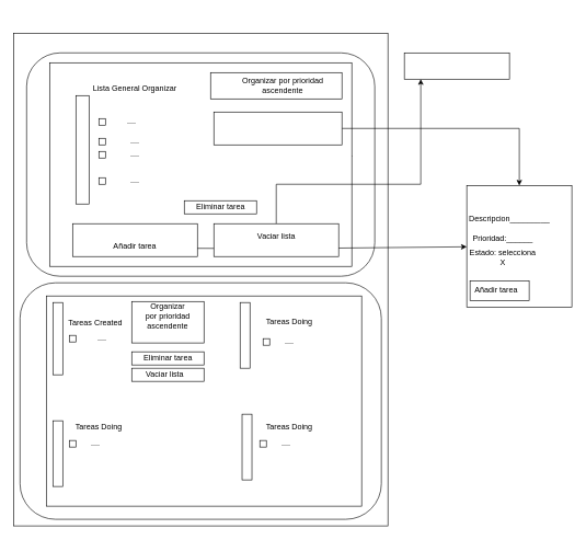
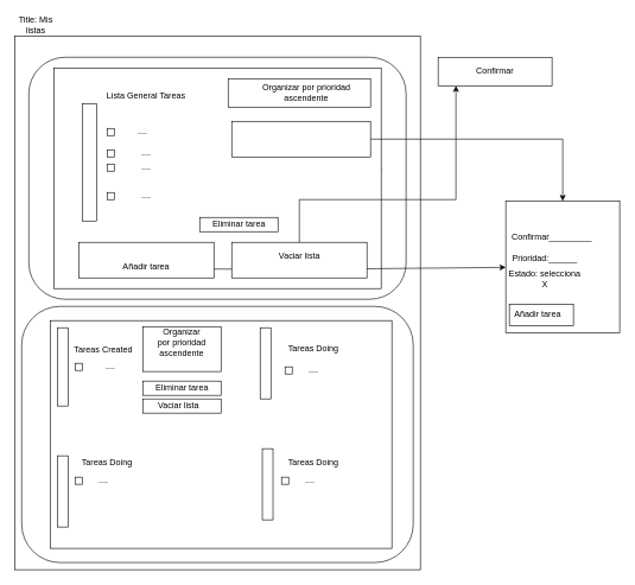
  <mxCell id="0" />
  <mxCell id="1" parent="0" />
  <mxCell id="2" value="" style="rounded=0;whiteSpace=wrap;html=1;" parent="1" vertex="1"><mxGeometry x="20" y="50" width="570" height="750" as="geometry" /></mxCell>
  <mxCell id="3" value="" style="rounded=1;whiteSpace=wrap;html=1;" parent="1" vertex="1"><mxGeometry x="40" y="80" width="530" height="340" as="geometry" /></mxCell>
  <mxCell id="4" value="" style="rounded=1;whiteSpace=wrap;html=1;" parent="1" vertex="1"><mxGeometry x="30" y="430" width="550" height="360" as="geometry" /></mxCell>
  <mxCell id="5" value="....&lt;span style=&quot;color: rgba(0 , 0 , 0 , 0) ; font-family: monospace ; font-size: 0px&quot;&gt;%3CmxGraphModel%3E%3Croot%3E%3CmxCell%20id%3D%220%22%2F%3E%3CmxCell%20id%3D%221%22%20parent%3D%220%22%2F%3E%3CmxCell%20id%3D%222%22%20value%3D%22%22%20style%3D%22rounded%3D1%3BwhiteSpace%3Dwrap%3Bhtml%3D1%3B%22%20vertex%3D%221%22%20parent%3D%221%22%3E%3CmxGeometry%20x%3D%2270%22%20y%3D%22110%22%20width%3D%22720%22%20height%3D%22280%22%20as%3D%22geometry%22%2F%3E%3C%2FmxCell%3E%3C%2Froot%3E%3C%2FmxGraphModel%3E&lt;/span&gt;" style="text;html=1;strokeColor=none;fillColor=none;align=center;verticalAlign=middle;whiteSpace=wrap;rounded=0;" parent="1" vertex="1"><mxGeometry x="500" y="220" width="60" height="30" as="geometry" /></mxCell>
  <mxCell id="6" value="....&lt;span style=&quot;color: rgba(0 , 0 , 0 , 0) ; font-family: monospace ; font-size: 0px&quot;&gt;%3CmxGraphModel%3E%3Croot%3E%3CmxCell%20id%3D%220%22%2F%3E%3CmxCell%20id%3D%221%22%20parent%3D%220%22%2F%3E%3CmxCell%20id%3D%222%22%20value%3D%22%22%20style%3D%22rounded%3D1%3BwhiteSpace%3Dwrap%3Bhtml%3D1%3B%22%20vertex%3D%221%22%20parent%3D%221%22%3E%3CmxGeometry%20x%3D%2270%22%20y%3D%22110%22%20width%3D%22720%22%20height%3D%22280%22%20as%3D%22geometry%22%2F%3E%3C%2FmxCell%3E%3C%2Froot%3E%3C%2FmxGraphModel%3E&lt;/span&gt;" style="text;html=1;strokeColor=none;fillColor=none;align=center;verticalAlign=middle;whiteSpace=wrap;rounded=0;" parent="1" vertex="1"><mxGeometry x="420" y="120" width="60" height="30" as="geometry" /></mxCell>
  <mxCell id="7" value="" style="rounded=0;whiteSpace=wrap;html=1;" parent="1" vertex="1"><mxGeometry x="75" y="95" width="460" height="310" as="geometry" /></mxCell>
- <mxCell id="8" value="Lista General Organizar" style="text;html=1;strokeColor=none;fillColor=none;align=center;verticalAlign=middle;whiteSpace=wrap;rounded=0;" parent="1" vertex="1"><mxGeometry x="115" y="105" width="180" height="60" as="geometry" /></mxCell>
+ <mxCell id="8" value="Lista General Tareas" style="text;html=1;strokeColor=none;fillColor=none;align=center;verticalAlign=middle;whiteSpace=wrap;rounded=0;" parent="1" vertex="1"><mxGeometry x="115" y="105" width="180" height="60" as="geometry" /></mxCell>
  <mxCell id="9" value="Añadir tarea" style="text;html=1;strokeColor=none;fillColor=none;align=center;verticalAlign=middle;whiteSpace=wrap;rounded=0;" parent="1" vertex="1"><mxGeometry x="140" y="340" width="110" height="30" as="geometry" /></mxCell>
  <mxCell id="10" value="....&lt;span style=&quot;color: rgba(0 , 0 , 0 , 0) ; font-family: monospace ; font-size: 0px&quot;&gt;%3CmxGraphModel%3E%3Croot%3E%3CmxCell%20id%3D%220%22%2F%3E%3CmxCell%20id%3D%221%22%20parent%3D%220%22%2F%3E%3CmxCell%20id%3D%222%22%20value%3D%22%22%20style%3D%22rounded%3D1%3BwhiteSpace%3Dwrap%3Bhtml%3D1%3B%22%20vertex%3D%221%22%20parent%3D%221%22%3E%3CmxGeometry%20x%3D%2270%22%20y%3D%22110%22%20width%3D%22720%22%20height%3D%22280%22%20as%3D%22geometry%22%2F%3E%3C%2FmxCell%3E%3C%2Froot%3E%3C%2FmxGraphModel%3E&lt;/span&gt;" style="text;html=1;strokeColor=none;fillColor=none;align=center;verticalAlign=middle;whiteSpace=wrap;rounded=0;" parent="1" vertex="1"><mxGeometry x="175" y="260" width="60" height="30" as="geometry" /></mxCell>
  <mxCell id="11" value="....&lt;span style=&quot;color: rgba(0 , 0 , 0 , 0) ; font-family: monospace ; font-size: 0px&quot;&gt;%3CmxGraphModel%3E%3Croot%3E%3CmxCell%20id%3D%220%22%2F%3E%3CmxCell%20id%3D%221%22%20parent%3D%220%22%2F%3E%3CmxCell%20id%3D%222%22%20value%3D%22%22%20style%3D%22rounded%3D1%3BwhiteSpace%3Dwrap%3Bhtml%3D1%3B%22%20vertex%3D%221%22%20parent%3D%221%22%3E%3CmxGeometry%20x%3D%2270%22%20y%3D%22110%22%20width%3D%22720%22%20height%3D%22280%22%20as%3D%22geometry%22%2F%3E%3C%2FmxCell%3E%3C%2Froot%3E%3C%2FmxGraphModel%3E&lt;/span&gt;" style="text;html=1;strokeColor=none;fillColor=none;align=center;verticalAlign=middle;whiteSpace=wrap;rounded=0;" parent="1" vertex="1"><mxGeometry x="175" y="220" width="60" height="30" as="geometry" /></mxCell>
  <mxCell id="12" value="....&lt;span style=&quot;color: rgba(0 , 0 , 0 , 0) ; font-family: monospace ; font-size: 0px&quot;&gt;%3CmxGraphModel%3E%3Croot%3E%3CmxCell%20id%3D%220%22%2F%3E%3CmxCell%20id%3D%221%22%20parent%3D%220%22%2F%3E%3CmxCell%20id%3D%222%22%20value%3D%22%22%20style%3D%22rounded%3D1%3BwhiteSpace%3Dwrap%3Bhtml%3D1%3B%22%20vertex%3D%221%22%20parent%3D%221%22%3E%3CmxGeometry%20x%3D%2270%22%20y%3D%22110%22%20width%3D%22720%22%20height%3D%22280%22%20as%3D%22geometry%22%2F%3E%3C%2FmxCell%3E%3C%2Froot%3E%3C%2FmxGraphModel%3E&lt;/span&gt;" style="text;html=1;strokeColor=none;fillColor=none;align=center;verticalAlign=middle;whiteSpace=wrap;rounded=0;" parent="1" vertex="1"><mxGeometry x="170" y="170" width="60" height="30" as="geometry" /></mxCell>
  <mxCell id="13" value="" style="rounded=0;whiteSpace=wrap;html=1;" parent="1" vertex="1"><mxGeometry x="320" y="110" width="200" height="40" as="geometry" /></mxCell>
  <mxCell id="14" value="Organizar por prioridad ascendente" style="text;html=1;strokeColor=none;fillColor=none;align=center;verticalAlign=middle;whiteSpace=wrap;rounded=0;" parent="1" vertex="1"><mxGeometry x="360" y="115" width="140" height="30" as="geometry" /></mxCell>
  <mxCell id="15" value="" style="rounded=0;whiteSpace=wrap;html=1;" parent="1" vertex="1"><mxGeometry x="70" y="450" width="480" height="320" as="geometry" /></mxCell>
  <mxCell id="16" value="Tareas Created" style="text;html=1;strokeColor=none;fillColor=none;align=center;verticalAlign=middle;whiteSpace=wrap;rounded=0;" parent="1" vertex="1"><mxGeometry x="95" y="461.54" width="100" height="60" as="geometry" /></mxCell>
  <mxCell id="17" value="Tareas Doing" style="text;html=1;strokeColor=none;fillColor=none;align=center;verticalAlign=middle;whiteSpace=wrap;rounded=0;" parent="1" vertex="1"><mxGeometry x="100" y="620" width="100" height="60" as="geometry" /></mxCell>
  <mxCell id="18" value="Tareas Doing" style="text;html=1;strokeColor=none;fillColor=none;align=center;verticalAlign=middle;whiteSpace=wrap;rounded=0;" parent="1" vertex="1"><mxGeometry x="390" y="460" width="100" height="60" as="geometry" /></mxCell>
  <mxCell id="19" value="Tareas Doing" style="text;html=1;strokeColor=none;fillColor=none;align=center;verticalAlign=middle;whiteSpace=wrap;rounded=0;" parent="1" vertex="1"><mxGeometry x="390" y="620" width="100" height="60" as="geometry" /></mxCell>
  <mxCell id="20" value="" style="rounded=0;whiteSpace=wrap;html=1;" parent="1" vertex="1"><mxGeometry x="110" y="340" width="190" height="50" as="geometry" /></mxCell>
  <mxCell id="21" value="" style="endArrow=classic;html=1;rounded=0;exitX=1;exitY=0.75;exitDx=0;exitDy=0;" parent="1" source="20" target="22" edge="1"><mxGeometry width="50" height="50" relative="1" as="geometry"><mxPoint x="360" y="410" as="sourcePoint" /><mxPoint x="650" y="300" as="targetPoint" /><Array as="points"><mxPoint x="430" y="378" /></Array></mxGeometry></mxCell>
  <mxCell id="22" value="" style="rounded=0;whiteSpace=wrap;html=1;" parent="1" vertex="1"><mxGeometry x="710" y="281.91" width="160" height="185" as="geometry" /></mxCell>
  <mxCell id="23" value="" style="rounded=0;whiteSpace=wrap;html=1;" parent="1" vertex="1"><mxGeometry x="715" y="426.91" width="90" height="30" as="geometry" /></mxCell>
  <mxCell id="24" value="Añadir tarea" style="text;html=1;strokeColor=none;fillColor=none;align=center;verticalAlign=middle;whiteSpace=wrap;rounded=0;" parent="1" vertex="1"><mxGeometry x="700" y="426.91" width="110" height="30" as="geometry" /></mxCell>
  <mxCell id="25" value="Prioridad:______" style="text;html=1;strokeColor=none;fillColor=none;align=center;verticalAlign=middle;whiteSpace=wrap;rounded=0;" parent="1" vertex="1"><mxGeometry x="710" y="346.91" width="110" height="30" as="geometry" /></mxCell>
  <mxCell id="26" style="edgeStyle=orthogonalEdgeStyle;rounded=0;orthogonalLoop=1;jettySize=auto;html=1;exitX=0.5;exitY=1;exitDx=0;exitDy=0;" parent="1" source="22" target="22" edge="1"><mxGeometry relative="1" as="geometry" /></mxCell>
- <mxCell id="27" value="Descripcion_________" style="text;html=1;strokeColor=none;fillColor=none;align=center;verticalAlign=middle;whiteSpace=wrap;rounded=0;" parent="1" vertex="1"><mxGeometry x="720" y="316.91" width="110" height="30" as="geometry" /></mxCell>
+ <mxCell id="27" value="Confirmar_________" style="text;html=1;strokeColor=none;fillColor=none;align=center;verticalAlign=middle;whiteSpace=wrap;rounded=0;" parent="1" vertex="1"><mxGeometry x="720" y="316.91" width="110" height="30" as="geometry" /></mxCell>
  <mxCell id="28" value="Estado: selecciona X" style="text;html=1;strokeColor=none;fillColor=none;align=center;verticalAlign=middle;whiteSpace=wrap;rounded=0;" parent="1" vertex="1"><mxGeometry x="710" y="376.91" width="110" height="30" as="geometry" /></mxCell>
+ <mxCell id="29" value="Title: Mis listas" style="text;html=1;strokeColor=none;fillColor=none;align=center;verticalAlign=middle;whiteSpace=wrap;rounded=0;" parent="1" vertex="1"><mxGeometry x="20" y="20" width="60" height="30" as="geometry" /></mxCell>
  <mxCell id="30" value="" style="rounded=0;whiteSpace=wrap;html=1;" parent="1" vertex="1"><mxGeometry x="280" y="305" width="110" height="20" as="geometry" /></mxCell>
  <mxCell id="31" value="Añadir tarea" style="text;html=1;strokeColor=none;fillColor=none;align=center;verticalAlign=middle;whiteSpace=wrap;rounded=0;" parent="1" vertex="1"><mxGeometry x="150" y="360" width="110" height="30" as="geometry" /></mxCell>
  <mxCell id="32" value="Eliminar tarea" style="text;html=1;strokeColor=none;fillColor=none;align=center;verticalAlign=middle;whiteSpace=wrap;rounded=0;" parent="1" vertex="1"><mxGeometry x="292.5" y="300" width="85" height="30" as="geometry" /></mxCell>
  <mxCell id="33" value="" style="whiteSpace=wrap;html=1;aspect=fixed;" parent="1" vertex="1"><mxGeometry x="150" y="180" width="10" height="10" as="geometry" /></mxCell>
  <mxCell id="34" value="" style="whiteSpace=wrap;html=1;aspect=fixed;" parent="1" vertex="1"><mxGeometry x="150" y="230" width="10" height="10" as="geometry" /></mxCell>
  <mxCell id="35" value="" style="whiteSpace=wrap;html=1;aspect=fixed;" parent="1" vertex="1"><mxGeometry x="150" y="270" width="10" height="10" as="geometry" /></mxCell>
  <mxCell id="36" style="edgeStyle=orthogonalEdgeStyle;rounded=0;orthogonalLoop=1;jettySize=auto;html=1;" parent="1" source="37" target="22" edge="1"><mxGeometry relative="1" as="geometry" /></mxCell>
  <mxCell id="37" value="" style="rounded=0;whiteSpace=wrap;html=1;" parent="1" vertex="1"><mxGeometry x="325" y="170" width="195" height="50" as="geometry" /></mxCell>
  <mxCell id="38" style="edgeStyle=orthogonalEdgeStyle;rounded=0;orthogonalLoop=1;jettySize=auto;html=1;" parent="1" source="39" target="41" edge="1"><mxGeometry relative="1" as="geometry"><Array as="points"><mxPoint x="420" y="280" /><mxPoint x="640" y="280" /></Array></mxGeometry></mxCell>
  <mxCell id="39" value="" style="rounded=0;whiteSpace=wrap;html=1;" parent="1" vertex="1"><mxGeometry x="325" y="340" width="190" height="50" as="geometry" /></mxCell>
  <mxCell id="40" value="Vaciar lista" style="text;html=1;strokeColor=none;fillColor=none;align=center;verticalAlign=middle;whiteSpace=wrap;rounded=0;" parent="1" vertex="1"><mxGeometry x="377.5" y="345" width="85" height="30" as="geometry" /></mxCell>
  <mxCell id="41" value="" style="rounded=0;whiteSpace=wrap;html=1;" parent="1" vertex="1"><mxGeometry x="615" y="80" width="160" height="40" as="geometry" /></mxCell>
+ <mxCell id="42" value="Confirmar" style="text;html=1;strokeColor=none;fillColor=none;align=center;verticalAlign=middle;whiteSpace=wrap;rounded=0;" parent="1" vertex="1"><mxGeometry x="640" y="85" width="110" height="30" as="geometry" /></mxCell>
  <mxCell id="43" value="" style="whiteSpace=wrap;html=1;aspect=fixed;" parent="1" vertex="1"><mxGeometry x="150" y="210" width="10" height="10" as="geometry" /></mxCell>
  <mxCell id="44" value="....&lt;span style=&quot;color: rgba(0 , 0 , 0 , 0) ; font-family: monospace ; font-size: 0px&quot;&gt;%3CmxGraphModel%3E%3Croot%3E%3CmxCell%20id%3D%220%22%2F%3E%3CmxCell%20id%3D%221%22%20parent%3D%220%22%2F%3E%3CmxCell%20id%3D%222%22%20value%3D%22%22%20style%3D%22rounded%3D1%3BwhiteSpace%3Dwrap%3Bhtml%3D1%3B%22%20vertex%3D%221%22%20parent%3D%221%22%3E%3CmxGeometry%20x%3D%2270%22%20y%3D%22110%22%20width%3D%22720%22%20height%3D%22280%22%20as%3D%22geometry%22%2F%3E%3C%2FmxCell%3E%3C%2Froot%3E%3C%2FmxGraphModel%3E&lt;/span&gt;" style="text;html=1;strokeColor=none;fillColor=none;align=center;verticalAlign=middle;whiteSpace=wrap;rounded=0;" parent="1" vertex="1"><mxGeometry x="175" y="200" width="60" height="30" as="geometry" /></mxCell>
  <mxCell id="45" value="" style="rounded=0;whiteSpace=wrap;html=1;" parent="1" vertex="1"><mxGeometry x="115" y="145" width="20" height="165" as="geometry" /></mxCell>
  <mxCell id="46" value="" style="rounded=0;whiteSpace=wrap;html=1;" parent="1" vertex="1"><mxGeometry x="200" y="458.45" width="110" height="63.09" as="geometry" /></mxCell>
  <mxCell id="47" value="Organizar por prioridad ascendente" style="text;html=1;strokeColor=none;fillColor=none;align=center;verticalAlign=middle;whiteSpace=wrap;rounded=0;" parent="1" vertex="1"><mxGeometry x="220" y="471.91" width="70" height="18.09" as="geometry" /></mxCell>
  <mxCell id="48" value="" style="rounded=0;whiteSpace=wrap;html=1;" parent="1" vertex="1"><mxGeometry x="80" y="460" width="15" height="110" as="geometry" /></mxCell>
  <mxCell id="49" value="" style="whiteSpace=wrap;html=1;aspect=fixed;" parent="1" vertex="1"><mxGeometry x="105" y="510" width="10" height="10" as="geometry" /></mxCell>
  <mxCell id="50" value="....&lt;span style=&quot;color: rgba(0 , 0 , 0 , 0) ; font-family: monospace ; font-size: 0px&quot;&gt;%3CmxGraphModel%3E%3Croot%3E%3CmxCell%20id%3D%220%22%2F%3E%3CmxCell%20id%3D%221%22%20parent%3D%220%22%2F%3E%3CmxCell%20id%3D%222%22%20value%3D%22%22%20style%3D%22rounded%3D1%3BwhiteSpace%3Dwrap%3Bhtml%3D1%3B%22%20vertex%3D%221%22%20parent%3D%221%22%3E%3CmxGeometry%20x%3D%2270%22%20y%3D%22110%22%20width%3D%22720%22%20height%3D%22280%22%20as%3D%22geometry%22%2F%3E%3C%2FmxCell%3E%3C%2Froot%3E%3C%2FmxGraphModel%3E&lt;/span&gt;" style="text;html=1;strokeColor=none;fillColor=none;align=center;verticalAlign=middle;whiteSpace=wrap;rounded=0;" parent="1" vertex="1"><mxGeometry x="125" y="500" width="60" height="30" as="geometry" /></mxCell>
  <mxCell id="51" value="" style="rounded=0;whiteSpace=wrap;html=1;" parent="1" vertex="1"><mxGeometry x="200" y="535" width="110" height="20" as="geometry" /></mxCell>
  <mxCell id="52" value="Eliminar tarea" style="text;html=1;strokeColor=none;fillColor=none;align=center;verticalAlign=middle;whiteSpace=wrap;rounded=0;" parent="1" vertex="1"><mxGeometry x="212.5" y="530" width="85" height="30" as="geometry" /></mxCell>
  <mxCell id="53" value="" style="rounded=0;whiteSpace=wrap;html=1;" parent="1" vertex="1"><mxGeometry x="200" y="560" width="110" height="20" as="geometry" /></mxCell>
  <mxCell id="54" value="Vaciar lista" style="text;html=1;strokeColor=none;fillColor=none;align=center;verticalAlign=middle;whiteSpace=wrap;rounded=0;" parent="1" vertex="1"><mxGeometry x="207.5" y="555" width="85" height="30" as="geometry" /></mxCell>
  <mxCell id="55" value="" style="rounded=0;whiteSpace=wrap;html=1;" vertex="1" parent="1"><mxGeometry x="365" y="460" width="15" height="100" as="geometry" /></mxCell>
  <mxCell id="56" value="" style="rounded=0;whiteSpace=wrap;html=1;" vertex="1" parent="1"><mxGeometry x="368" y="630" width="15" height="100" as="geometry" /></mxCell>
  <mxCell id="57" value="" style="rounded=0;whiteSpace=wrap;html=1;" vertex="1" parent="1"><mxGeometry x="80" y="640" width="15" height="100" as="geometry" /></mxCell>
  <mxCell id="58" value="" style="whiteSpace=wrap;html=1;aspect=fixed;" vertex="1" parent="1"><mxGeometry x="105" y="670" width="10" height="10" as="geometry" /></mxCell>
  <mxCell id="59" value="....&lt;span style=&quot;color: rgba(0 , 0 , 0 , 0) ; font-family: monospace ; font-size: 0px&quot;&gt;%3CmxGraphModel%3E%3Croot%3E%3CmxCell%20id%3D%220%22%2F%3E%3CmxCell%20id%3D%221%22%20parent%3D%220%22%2F%3E%3CmxCell%20id%3D%222%22%20value%3D%22%22%20style%3D%22rounded%3D1%3BwhiteSpace%3Dwrap%3Bhtml%3D1%3B%22%20vertex%3D%221%22%20parent%3D%221%22%3E%3CmxGeometry%20x%3D%2270%22%20y%3D%22110%22%20width%3D%22720%22%20height%3D%22280%22%20as%3D%22geometry%22%2F%3E%3C%2FmxCell%3E%3C%2Froot%3E%3C%2FmxGraphModel%3E&lt;/span&gt;" style="text;html=1;strokeColor=none;fillColor=none;align=center;verticalAlign=middle;whiteSpace=wrap;rounded=0;" vertex="1" parent="1"><mxGeometry x="115" y="660" width="60" height="30" as="geometry" /></mxCell>
  <mxCell id="60" value="" style="whiteSpace=wrap;html=1;aspect=fixed;" vertex="1" parent="1"><mxGeometry x="400" y="515" width="10" height="10" as="geometry" /></mxCell>
  <mxCell id="61" value="....&lt;span style=&quot;color: rgba(0 , 0 , 0 , 0) ; font-family: monospace ; font-size: 0px&quot;&gt;%3CmxGraphModel%3E%3Croot%3E%3CmxCell%20id%3D%220%22%2F%3E%3CmxCell%20id%3D%221%22%20parent%3D%220%22%2F%3E%3CmxCell%20id%3D%222%22%20value%3D%22%22%20style%3D%22rounded%3D1%3BwhiteSpace%3Dwrap%3Bhtml%3D1%3B%22%20vertex%3D%221%22%20parent%3D%221%22%3E%3CmxGeometry%20x%3D%2270%22%20y%3D%22110%22%20width%3D%22720%22%20height%3D%22280%22%20as%3D%22geometry%22%2F%3E%3C%2FmxCell%3E%3C%2Froot%3E%3C%2FmxGraphModel%3E&lt;/span&gt;" style="text;html=1;strokeColor=none;fillColor=none;align=center;verticalAlign=middle;whiteSpace=wrap;rounded=0;" vertex="1" parent="1"><mxGeometry x="410" y="505" width="60" height="30" as="geometry" /></mxCell>
  <mxCell id="62" value="" style="whiteSpace=wrap;html=1;aspect=fixed;" vertex="1" parent="1"><mxGeometry x="395" y="670" width="10" height="10" as="geometry" /></mxCell>
  <mxCell id="63" value="....&lt;span style=&quot;color: rgba(0 , 0 , 0 , 0) ; font-family: monospace ; font-size: 0px&quot;&gt;%3CmxGraphModel%3E%3Croot%3E%3CmxCell%20id%3D%220%22%2F%3E%3CmxCell%20id%3D%221%22%20parent%3D%220%22%2F%3E%3CmxCell%20id%3D%222%22%20value%3D%22%22%20style%3D%22rounded%3D1%3BwhiteSpace%3Dwrap%3Bhtml%3D1%3B%22%20vertex%3D%221%22%20parent%3D%221%22%3E%3CmxGeometry%20x%3D%2270%22%20y%3D%22110%22%20width%3D%22720%22%20height%3D%22280%22%20as%3D%22geometry%22%2F%3E%3C%2FmxCell%3E%3C%2Froot%3E%3C%2FmxGraphModel%3E&lt;/span&gt;" style="text;html=1;strokeColor=none;fillColor=none;align=center;verticalAlign=middle;whiteSpace=wrap;rounded=0;" vertex="1" parent="1"><mxGeometry x="405" y="660" width="60" height="30" as="geometry" /></mxCell>
